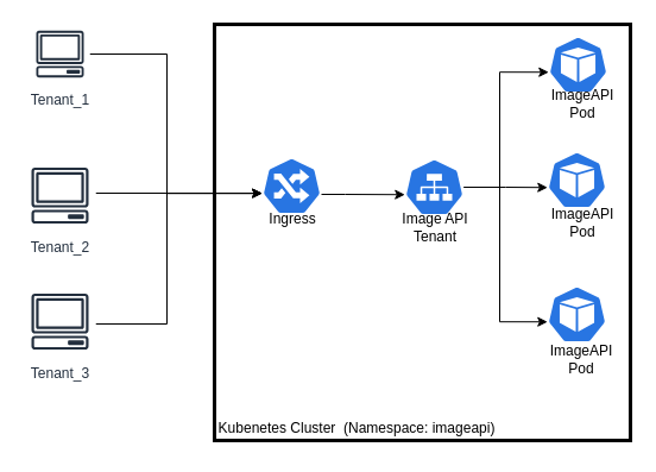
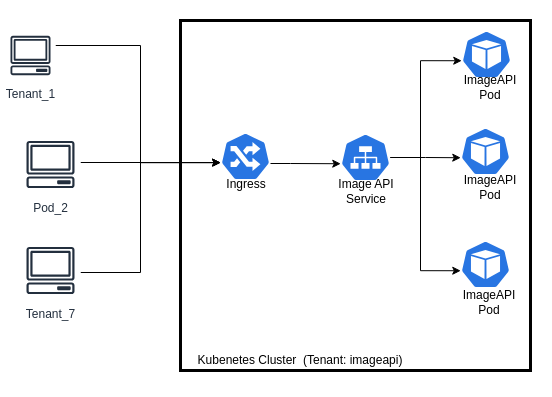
  <mxCell id="0" />
  <mxCell id="1" parent="0" />
  <mxCell id="2" value="" style="whiteSpace=wrap;html=1;aspect=fixed;fillColor=none;strokeWidth=3;" vertex="1" parent="1"><mxGeometry x="180" y="20" width="350" height="350" as="geometry" /></mxCell>
  <mxCell id="3" style="edgeStyle=orthogonalEdgeStyle;rounded=0;orthogonalLoop=1;jettySize=auto;html=1;entryX=0.005;entryY=0.63;entryDx=0;entryDy=0;entryPerimeter=0;" edge="1" parent="1" source="4" target="10"><mxGeometry relative="1" as="geometry"><Array as="points"><mxPoint x="140" y="45" /><mxPoint x="140" y="162" /></Array></mxGeometry></mxCell>
- <mxCell id="4" value="Tenant_1" style="sketch=0;outlineConnect=0;fontColor=#232F3E;gradientColor=none;strokeColor=#232F3E;fillColor=#ffffff;dashed=0;verticalLabelPosition=bottom;verticalAlign=top;align=center;html=1;fontSize=12;fontStyle=0;aspect=fixed;shape=mxgraph.aws4.resourceIcon;resIcon=mxgraph.aws4.client;" vertex="1" parent="1"><mxGeometry x="25" y="20" width="50" height="50" as="geometry" /></mxCell>
+ <mxCell id="4" value="Tenant_1" style="sketch=0;outlineConnect=0;fontColor=#232F3E;gradientColor=none;strokeColor=#232F3E;fillColor=#ffffff;dashed=0;verticalLabelPosition=bottom;verticalAlign=top;align=center;html=1;fontSize=12;fontStyle=0;aspect=fixed;shape=mxgraph.aws4.resourceIcon;resIcon=mxgraph.aws4.client;" vertex="1" parent="1"><mxGeometry x="5" y="30" width="50" height="50" as="geometry" /></mxCell>
  <mxCell id="5" style="edgeStyle=orthogonalEdgeStyle;rounded=0;orthogonalLoop=1;jettySize=auto;html=1;" edge="1" parent="1"><mxGeometry relative="1" as="geometry"><mxPoint x="220" y="162" as="targetPoint" /><mxPoint x="80" y="162" as="sourcePoint" /></mxGeometry></mxCell>
- <mxCell id="6" value="Tenant_2" style="sketch=0;outlineConnect=0;fontColor=#232F3E;gradientColor=none;strokeColor=#232F3E;fillColor=#ffffff;dashed=0;verticalLabelPosition=bottom;verticalAlign=top;align=center;html=1;fontSize=12;fontStyle=0;aspect=fixed;shape=mxgraph.aws4.resourceIcon;resIcon=mxgraph.aws4.client;" vertex="1" parent="1"><mxGeometry x="20" y="134" width="60" height="60" as="geometry" /></mxCell>
+ <mxCell id="6" value="Pod_2" style="sketch=0;outlineConnect=0;fontColor=#232F3E;gradientColor=none;strokeColor=#232F3E;fillColor=#ffffff;dashed=0;verticalLabelPosition=bottom;verticalAlign=top;align=center;html=1;fontSize=12;fontStyle=0;aspect=fixed;shape=mxgraph.aws4.resourceIcon;resIcon=mxgraph.aws4.client;" vertex="1" parent="1"><mxGeometry x="20" y="134" width="60" height="60" as="geometry" /></mxCell>
  <mxCell id="7" style="edgeStyle=orthogonalEdgeStyle;rounded=0;orthogonalLoop=1;jettySize=auto;html=1;" edge="1" parent="1"><mxGeometry relative="1" as="geometry"><mxPoint x="220" y="162" as="targetPoint" /><mxPoint x="80" y="272" as="sourcePoint" /><Array as="points"><mxPoint x="140" y="272" /><mxPoint x="140" y="162" /></Array></mxGeometry></mxCell>
- <mxCell id="8" value="Tenant_3" style="sketch=0;outlineConnect=0;fontColor=#232F3E;gradientColor=none;strokeColor=#232F3E;fillColor=#ffffff;dashed=0;verticalLabelPosition=bottom;verticalAlign=top;align=center;html=1;fontSize=12;fontStyle=0;aspect=fixed;shape=mxgraph.aws4.resourceIcon;resIcon=mxgraph.aws4.client;" vertex="1" parent="1"><mxGeometry x="20" y="240" width="60" height="60" as="geometry" /></mxCell>
+ <mxCell id="8" value="Tenant_7" style="sketch=0;outlineConnect=0;fontColor=#232F3E;gradientColor=none;strokeColor=#232F3E;fillColor=#ffffff;dashed=0;verticalLabelPosition=bottom;verticalAlign=top;align=center;html=1;fontSize=12;fontStyle=0;aspect=fixed;shape=mxgraph.aws4.resourceIcon;resIcon=mxgraph.aws4.client;" vertex="1" parent="1"><mxGeometry x="20" y="240" width="60" height="60" as="geometry" /></mxCell>
  <mxCell id="9" value="" style="group" vertex="1" connectable="0" parent="1"><mxGeometry x="216" y="132" width="60" height="67" as="geometry" /></mxCell>
  <mxCell id="10" value="" style="sketch=0;html=1;dashed=0;whitespace=wrap;fillColor=#2875E2;strokeColor=#ffffff;points=[[0.005,0.63,0],[0.1,0.2,0],[0.9,0.2,0],[0.5,0,0],[0.995,0.63,0],[0.72,0.99,0],[0.5,1,0],[0.28,0.99,0]];shape=mxgraph.kubernetes.icon;prIcon=ing" vertex="1" parent="9"><mxGeometry x="4" width="50" height="48" as="geometry" /></mxCell>
  <mxCell id="11" value="Ingress" style="text;html=1;strokeColor=none;fillColor=none;align=center;verticalAlign=middle;whiteSpace=wrap;rounded=0;" vertex="1" parent="9"><mxGeometry y="37" width="60" height="30" as="geometry" /></mxCell>
  <mxCell id="12" value="" style="group" vertex="1" connectable="0" parent="1"><mxGeometry x="336" y="133" width="60" height="73" as="geometry" /></mxCell>
  <mxCell id="13" value="" style="sketch=0;html=1;dashed=0;whitespace=wrap;fillColor=#2875E2;strokeColor=#ffffff;points=[[0.005,0.63,0],[0.1,0.2,0],[0.9,0.2,0],[0.5,0,0],[0.995,0.63,0],[0.72,0.99,0],[0.5,1,0],[0.28,0.99,0]];shape=mxgraph.kubernetes.icon;prIcon=svc" vertex="1" parent="12"><mxGeometry x="4" width="50" height="48" as="geometry" /></mxCell>
- <mxCell id="14" value="Image API Tenant" style="text;html=1;strokeColor=none;fillColor=none;align=center;verticalAlign=middle;whiteSpace=wrap;rounded=0;" vertex="1" parent="12"><mxGeometry y="43" width="60" height="30" as="geometry" /></mxCell>
+ <mxCell id="14" value="Image API Service" style="text;html=1;strokeColor=none;fillColor=none;align=center;verticalAlign=middle;whiteSpace=wrap;rounded=0;" vertex="1" parent="12"><mxGeometry y="43" width="60" height="30" as="geometry" /></mxCell>
  <mxCell id="15" value="" style="group" vertex="1" connectable="0" parent="1"><mxGeometry x="460" y="30" width="60" height="72" as="geometry" /></mxCell>
  <mxCell id="16" value="" style="sketch=0;html=1;dashed=0;whitespace=wrap;fillColor=#2875E2;strokeColor=#ffffff;points=[[0.005,0.63,0],[0.1,0.2,0],[0.9,0.2,0],[0.5,0,0],[0.995,0.63,0],[0.72,0.99,0],[0.5,1,0],[0.28,0.99,0]];shape=mxgraph.kubernetes.icon;prIcon=pod" vertex="1" parent="15"><mxGeometry x="1" width="50" height="48" as="geometry" /></mxCell>
  <mxCell id="17" value="ImageAPI Pod" style="text;html=1;strokeColor=none;fillColor=none;align=center;verticalAlign=middle;whiteSpace=wrap;rounded=0;" vertex="1" parent="15"><mxGeometry y="42" width="60" height="30" as="geometry" /></mxCell>
  <mxCell id="18" value="" style="group" vertex="1" connectable="0" parent="1"><mxGeometry x="460" y="127" width="60" height="75" as="geometry" /></mxCell>
  <mxCell id="19" value="" style="sketch=0;html=1;dashed=0;whitespace=wrap;fillColor=#2875E2;strokeColor=#ffffff;points=[[0.005,0.63,0],[0.1,0.2,0],[0.9,0.2,0],[0.5,0,0],[0.995,0.63,0],[0.72,0.99,0],[0.5,1,0],[0.28,0.99,0]];shape=mxgraph.kubernetes.icon;prIcon=pod" vertex="1" parent="18"><mxGeometry width="50" height="48" as="geometry" /></mxCell>
  <mxCell id="20" value="ImageAPI Pod" style="text;html=1;strokeColor=none;fillColor=none;align=center;verticalAlign=middle;whiteSpace=wrap;rounded=0;" vertex="1" parent="18"><mxGeometry y="45" width="60" height="30" as="geometry" /></mxCell>
  <mxCell id="21" value="" style="group" vertex="1" connectable="0" parent="1"><mxGeometry x="459" y="240" width="60" height="77" as="geometry" /></mxCell>
  <mxCell id="22" value="" style="sketch=0;html=1;dashed=0;whitespace=wrap;fillColor=#2875E2;strokeColor=#ffffff;points=[[0.005,0.63,0],[0.1,0.2,0],[0.9,0.2,0],[0.5,0,0],[0.995,0.63,0],[0.72,0.99,0],[0.5,1,0],[0.28,0.99,0]];shape=mxgraph.kubernetes.icon;prIcon=pod" vertex="1" parent="21"><mxGeometry x="1" width="50" height="48" as="geometry" /></mxCell>
  <mxCell id="23" value="ImageAPI Pod" style="text;html=1;strokeColor=none;fillColor=none;align=center;verticalAlign=middle;whiteSpace=wrap;rounded=0;" vertex="1" parent="21"><mxGeometry y="47" width="60" height="30" as="geometry" /></mxCell>
  <mxCell id="24" style="edgeStyle=orthogonalEdgeStyle;rounded=0;orthogonalLoop=1;jettySize=auto;html=1;entryX=0.005;entryY=0.63;entryDx=0;entryDy=0;entryPerimeter=0;" edge="1" parent="1" source="10" target="13"><mxGeometry relative="1" as="geometry"><Array as="points"><mxPoint x="290" y="163" /><mxPoint x="290" y="163" /></Array></mxGeometry></mxCell>
  <mxCell id="25" style="edgeStyle=orthogonalEdgeStyle;rounded=0;orthogonalLoop=1;jettySize=auto;html=1;entryX=0.005;entryY=0.63;entryDx=0;entryDy=0;entryPerimeter=0;" edge="1" parent="1" source="13" target="16"><mxGeometry relative="1" as="geometry"><Array as="points"><mxPoint x="420" y="157" /><mxPoint x="420" y="60" /></Array></mxGeometry></mxCell>
  <mxCell id="26" style="edgeStyle=orthogonalEdgeStyle;rounded=0;orthogonalLoop=1;jettySize=auto;html=1;entryX=0.005;entryY=0.63;entryDx=0;entryDy=0;entryPerimeter=0;" edge="1" parent="1" source="13" target="22"><mxGeometry relative="1" as="geometry"><Array as="points"><mxPoint x="420" y="157" /><mxPoint x="420" y="270" /></Array></mxGeometry></mxCell>
  <mxCell id="27" style="edgeStyle=orthogonalEdgeStyle;rounded=0;orthogonalLoop=1;jettySize=auto;html=1;entryX=0.005;entryY=0.63;entryDx=0;entryDy=0;entryPerimeter=0;" edge="1" parent="1" source="13" target="19"><mxGeometry relative="1" as="geometry" /></mxCell>
- <mxCell id="28" value="Kubenetes Cluster &amp;nbsp;(Namespace: imageapi)" style="text;html=1;strokeColor=none;fillColor=none;align=center;verticalAlign=middle;whiteSpace=wrap;rounded=0;" vertex="1" parent="1"><mxGeometry x="160" y="345" width="280" height="30" as="geometry" /></mxCell>
+ <mxCell id="28" value="Kubenetes Cluster &amp;nbsp;(Tenant: imageapi)" style="text;html=1;strokeColor=none;fillColor=none;align=center;verticalAlign=middle;whiteSpace=wrap;rounded=0;" vertex="1" parent="1"><mxGeometry x="160" y="345" width="280" height="30" as="geometry" /></mxCell>
